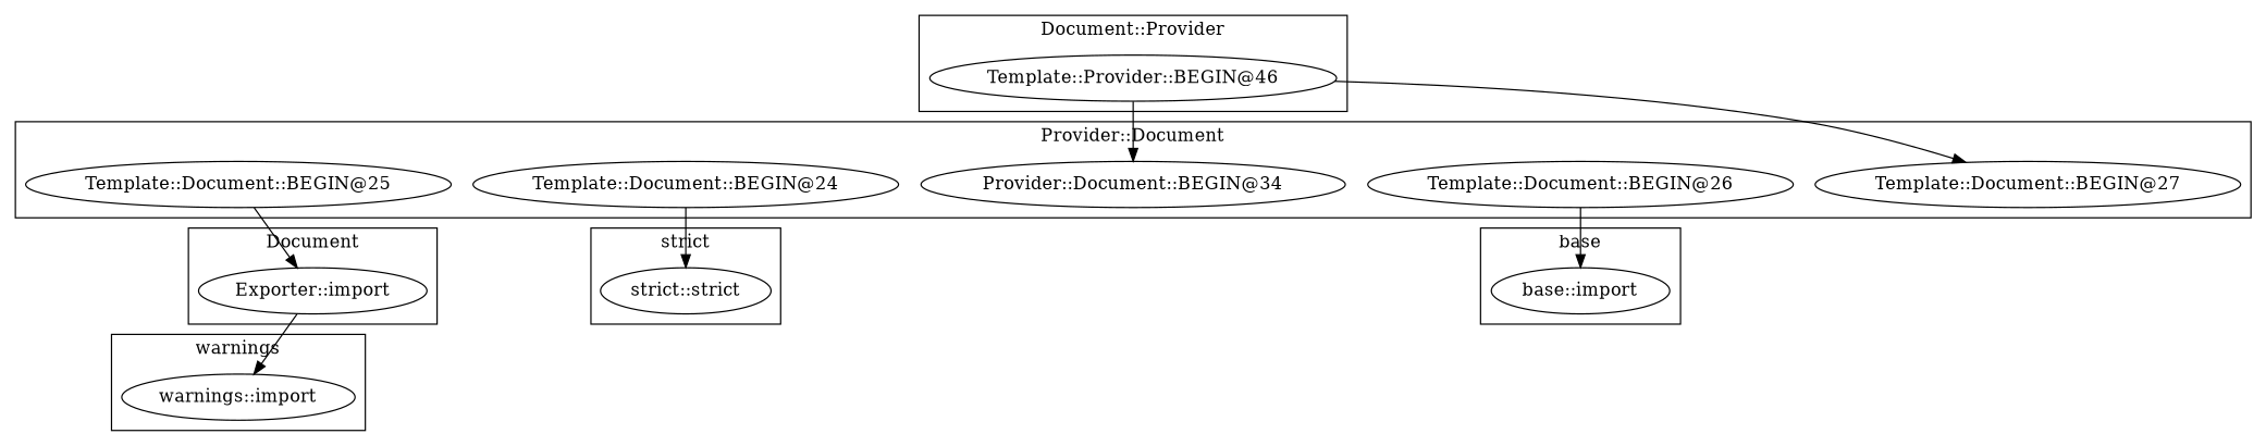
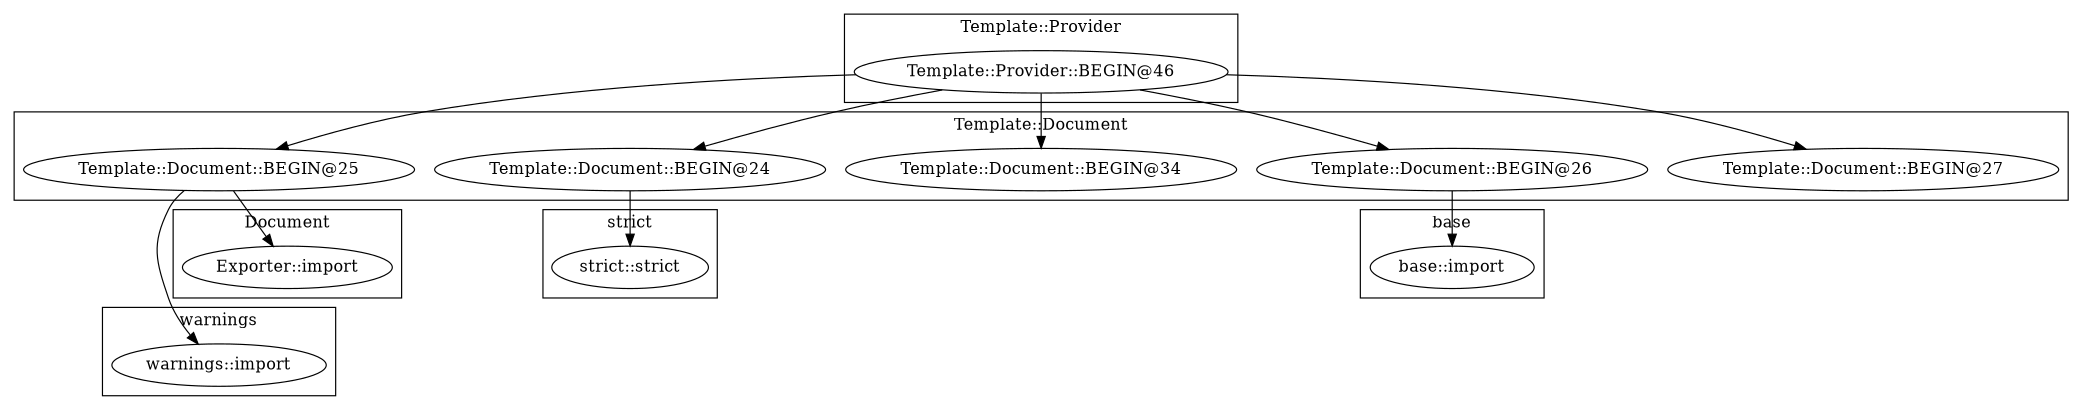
  digraph {
    "Template::Document::BEGIN@27"
    "Template::Document::BEGIN@25"
-   "Template::Document::BEGIN@34" [label="Provider::Document::BEGIN@34"]
+   "Template::Document::BEGIN@34"
    "Template::Document::BEGIN@24"
    "Template::Document::BEGIN@26"
    "warnings::import"
    "Template::Provider::BEGIN@46"
    "base::import"
    "Exporter::import"
    n10 [label="strict::strict"]
    subgraph cluster_1 {
-     label="Provider::Document"
+     label="Template::Document"
      "Template::Document::BEGIN@27"
      "Template::Document::BEGIN@25"
      "Template::Document::BEGIN@34"
      "Template::Document::BEGIN@24"
      "Template::Document::BEGIN@26"
    }
    subgraph cluster_2 {
      label=warnings
      "warnings::import"
    }
    subgraph cluster_3 {
-     label="Document::Provider"
+     label="Template::Provider"
      "Template::Provider::BEGIN@46"
    }
    subgraph cluster_4 {
      label=base
      "base::import"
    }
    subgraph cluster_5 {
      label=Document
      "Exporter::import"
    }
    subgraph cluster_6 {
      label="strict"
      n10
    }
-   "Exporter::import" -> "warnings::import"
+   "Template::Document::BEGIN@25" -> "warnings::import"
    "Template::Document::BEGIN@25" -> "Exporter::import"
    "Template::Document::BEGIN@24" -> n10
    "Template::Document::BEGIN@26" -> "base::import"
    "Template::Provider::BEGIN@46" -> "Template::Document::BEGIN@27"
+   "Template::Provider::BEGIN@46" -> "Template::Document::BEGIN@25"
    "Template::Provider::BEGIN@46" -> "Template::Document::BEGIN@34"
+   "Template::Provider::BEGIN@46" -> "Template::Document::BEGIN@24"
+   "Template::Provider::BEGIN@46" -> "Template::Document::BEGIN@26"
  }
